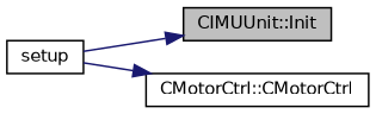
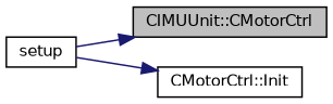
  digraph {
    rankdir=RL
    node [color=black fontname=Helvetica fontsize=10 shape=record]
    edge [color=midnightblue dir=back fontname=Helvetica fontsize=10 labelfontname=Helvetica labelfontsize=10 style=solid]
-   n1 [fillcolor=grey75 fontcolor=black height=0.2 label="CIMUUnit::Init" style=filled width=0.4]
+   n1 [fillcolor=grey75 fontcolor=black height=0.2 label="CIMUUnit::CMotorCtrl" style=filled width=0.4]
    n2 [height=0.2 label=setup width=0.4]
-   n3 [height=0.2 label="CMotorCtrl::CMotorCtrl" width=0.4]
+   n3 [height=0.2 label="CMotorCtrl::Init" width=0.4]
    n1 -> n2
    n3 -> n2
  }
